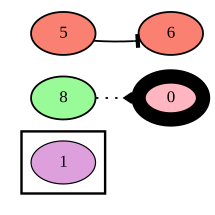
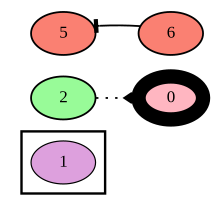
  digraph {
    fontname="Liberation Serif"
    rankdir=LR
    node [fillcolor=salmon fontname="Liberation Serif" style=filled penwidth=1.5]
    edge [fontname="Liberation Serif" penwidth=1.5]
    1 [fillcolor=plum penwidth=""]
    n2 [fillcolor=lightpink label=0 penwidth=12]
-   2 [fillcolor=palegreen label=8]
+   2 [fillcolor=palegreen]
    5
    6
    subgraph cluster_1 {
      penwidth=2
      1
    }
    2 -> n2 [arrowhead=diamond style=dotted]
-   5 -> 6 [arrowhead=tee style=solid]
+   6 -> 5 [arrowhead=tee style=solid]
  }
